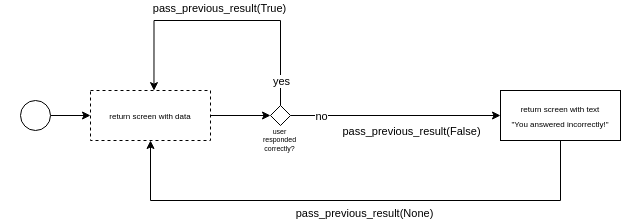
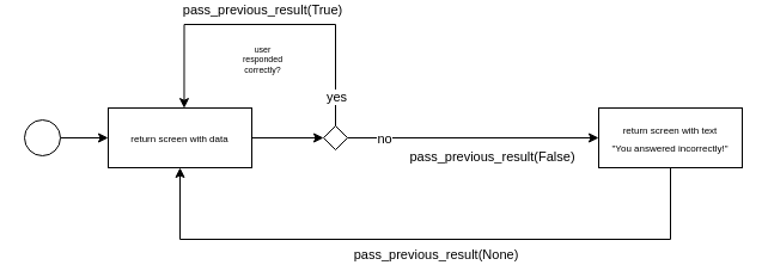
  <mxCell id="0" />
  <mxCell id="1" parent="0" />
  <mxCell id="2" style="edgeStyle=orthogonalEdgeStyle;rounded=0;orthogonalLoop=1;jettySize=auto;html=1;exitX=1;exitY=0.5;exitDx=0;exitDy=0;entryX=0;entryY=0.5;entryDx=0;entryDy=0;" parent="1" source="3" target="5" edge="1"><mxGeometry relative="1" as="geometry" /></mxCell>
  <mxCell id="3" value="" style="ellipse;whiteSpace=wrap;html=1;" parent="1" vertex="1"><mxGeometry x="20" y="100" width="30" height="30" as="geometry" /></mxCell>
  <mxCell id="4" style="edgeStyle=orthogonalEdgeStyle;rounded=0;orthogonalLoop=1;jettySize=auto;html=1;exitX=1;exitY=0.5;exitDx=0;exitDy=0;entryX=0;entryY=0.5;entryDx=0;entryDy=0;" parent="1" source="5" target="12" edge="1"><mxGeometry relative="1" as="geometry" /></mxCell>
- <mxCell id="5" value="&lt;font style=&quot;font-size: 8px;&quot;&gt;return screen with data&lt;/font&gt;" style="rounded=0;whiteSpace=wrap;html=1;dashed=1;" parent="1" vertex="1"><mxGeometry x="90" y="90" width="120" height="50" as="geometry" /></mxCell>
+ <mxCell id="5" value="&lt;font style=&quot;font-size: 8px;&quot;&gt;return screen with data&lt;/font&gt;" style="rounded=0;whiteSpace=wrap;html=1;" parent="1" vertex="1"><mxGeometry x="90" y="90" width="120" height="50" as="geometry" /></mxCell>
  <mxCell id="6" style="edgeStyle=orthogonalEdgeStyle;rounded=0;orthogonalLoop=1;jettySize=auto;html=1;entryX=0.5;entryY=1;entryDx=0;entryDy=0;" parent="1" source="8" target="5" edge="1"><mxGeometry relative="1" as="geometry"><Array as="points"><mxPoint x="560" y="200" /><mxPoint x="150" y="200" /></Array></mxGeometry></mxCell>
  <mxCell id="7" value="pass_previous_result(None)" style="edgeLabel;html=1;align=center;verticalAlign=middle;resizable=0;points=[];" parent="6" vertex="1" connectable="0"><mxGeometry x="-0.036" relative="1" as="geometry"><mxPoint x="-2" y="12" as="offset" /></mxGeometry></mxCell>
  <mxCell id="8" value="&lt;span style=&quot;font-size: 8px;&quot;&gt;return screen with text&lt;br&gt;&quot;You answered incorrectly!&quot;&lt;/span&gt;" style="rounded=0;whiteSpace=wrap;html=1;" parent="1" vertex="1"><mxGeometry x="500" y="90" width="120" height="50" as="geometry" /></mxCell>
  <mxCell id="9" style="edgeStyle=orthogonalEdgeStyle;rounded=0;orthogonalLoop=1;jettySize=auto;html=1;exitX=1;exitY=0.5;exitDx=0;exitDy=0;entryX=0;entryY=0.5;entryDx=0;entryDy=0;" parent="1" source="12" target="8" edge="1"><mxGeometry relative="1" as="geometry" /></mxCell>
  <mxCell id="10" value="pass_previous_result(False)" style="edgeLabel;html=1;align=center;verticalAlign=middle;resizable=0;points=[];" parent="9" vertex="1" connectable="0"><mxGeometry x="0.155" relative="1" as="geometry"><mxPoint x="-1" y="15" as="offset" /></mxGeometry></mxCell>
  <mxCell id="11" value="no" style="edgeLabel;html=1;align=center;verticalAlign=middle;resizable=0;points=[];" parent="9" vertex="1" connectable="0"><mxGeometry x="-0.459" y="2" relative="1" as="geometry"><mxPoint x="-27" y="2" as="offset" /></mxGeometry></mxCell>
  <mxCell id="12" value="" style="rhombus;whiteSpace=wrap;html=1;" parent="1" vertex="1"><mxGeometry x="270" y="105" width="20" height="20" as="geometry" /></mxCell>
- <mxCell id="13" value="&lt;span style=&quot;text-wrap-mode: wrap;&quot;&gt;user responded correctly?&lt;/span&gt;" style="text;html=1;align=center;verticalAlign=middle;resizable=0;points=[];autosize=1;strokeColor=none;fillColor=none;fontSize=7;" parent="1" vertex="1"><mxGeometry x="229" y="130" width="100" height="20" as="geometry" /></mxCell>
+ <mxCell id="13" value="&lt;span style=&quot;text-wrap-mode: wrap;&quot;&gt;user responded correctly?&lt;/span&gt;" style="text;html=1;align=center;verticalAlign=middle;resizable=0;points=[];autosize=1;strokeColor=none;fillColor=none;fontSize=7;" parent="1" vertex="1"><mxGeometry x="169" y="40" width="100" height="20" as="geometry" /></mxCell>
  <mxCell id="14" style="edgeStyle=orthogonalEdgeStyle;rounded=0;orthogonalLoop=1;jettySize=auto;html=1;entryX=0.529;entryY=0.003;entryDx=0;entryDy=0;entryPerimeter=0;" parent="1" source="12" target="5" edge="1"><mxGeometry relative="1" as="geometry"><Array as="points"><mxPoint x="280" y="20" /><mxPoint x="154" y="20" /></Array></mxGeometry></mxCell>
  <mxCell id="15" value="yes" style="edgeLabel;html=1;align=center;verticalAlign=middle;resizable=0;points=[];" parent="14" vertex="1" connectable="0"><mxGeometry x="-0.823" relative="1" as="geometry"><mxPoint as="offset" /></mxGeometry></mxCell>
  <mxCell id="16" value="pass_previous_result(True)" style="edgeLabel;html=1;align=center;verticalAlign=middle;resizable=0;points=[];" parent="14" vertex="1" connectable="0"><mxGeometry x="0.146" y="-1" relative="1" as="geometry"><mxPoint x="14" y="-12" as="offset" /></mxGeometry></mxCell>
